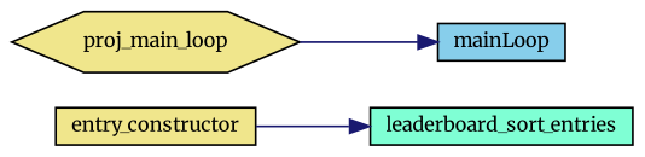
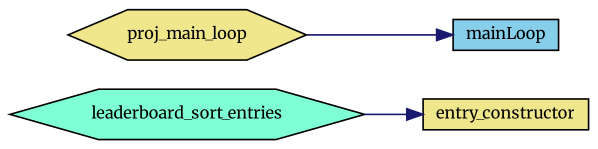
  digraph {
    fontname=Merriweather
    rankdir=RL
    node [color=black fillcolor=khaki fontname=Merriweather fontsize=10 shape=box style=filled]
    edge [color=midnightblue dir=back fontname=Merriweather fontsize=10 labelfontname=Helvetica labelfontsize=10 style=solid]
    n1 [fontcolor=black height=0.2 label=entry_constructor width=0.4]
-   n2 [fillcolor=aquamarine height=0.2 label=leaderboard_sort_entries width=0.4]
+   n2 [fillcolor=aquamarine height=0.2 label=leaderboard_sort_entries shape=hexagon width=0.4]
    n3 [fillcolor=skyblue height=0.2 label=mainLoop width=0.4]
    n4 [height=0.2 label=proj_main_loop shape=hexagon width=0.4]
-   n2 -> n1
+   n1 -> n2
    n3 -> n4
  }
